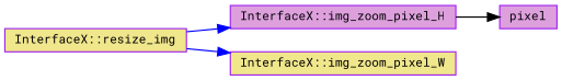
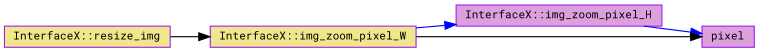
  digraph {
    fontname="Roboto Mono"
    rankdir=LR
    node [color=purple fillcolor=khaki fontname="Roboto Mono" fontsize=10 shape=record style=filled]
    edge [color=blue fontname="Roboto Mono" fontsize=10 labelfontname=Helvetica labelfontsize=10 style=solid]
    n1 [fontcolor=black height=0.2 label="InterfaceX::resize_img" width=0.4]
    n2 [fillcolor=plum height=0.2 label="InterfaceX::img_zoom_pixel_H" width=0.4]
    n3 [height=0.2 label="InterfaceX::img_zoom_pixel_W" width=0.4]
    n4 [fillcolor=plum height=0.2 label=pixel width=0.4]
-   n1 -> n2
-   n1 -> n3
-   n2 -> n4 [color=black]
+   n3 -> n2
+   n1 -> n3 [color=black]
+   n2 -> n4
+   n3 -> n4 [color=black]
  }
